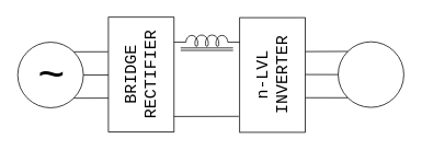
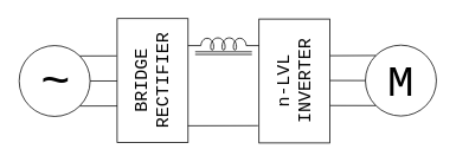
  <mxCell id="0" />
  <mxCell id="1" parent="0" />
  <mxCell id="2" style="edgeStyle=orthogonalEdgeStyle;rounded=0;orthogonalLoop=1;jettySize=auto;html=1;exitX=1;exitY=0.5;exitDx=0;exitDy=0;endArrow=none;endFill=0;fontSize=56;entryX=0;entryY=0.5;entryDx=0;entryDy=0;" parent="1" source="5" target="12" edge="1"><mxGeometry relative="1" as="geometry"><mxPoint x="126" y="91" as="targetPoint" /></mxGeometry></mxCell>
  <mxCell id="3" style="rounded=0;orthogonalLoop=1;jettySize=auto;html=1;exitX=1;exitY=1;exitDx=0;exitDy=0;endArrow=none;endFill=0;fontSize=56;entryX=0.001;entryY=0.705;entryDx=0;entryDy=0;entryPerimeter=0;" parent="1" source="5" target="12" edge="1"><mxGeometry relative="1" as="geometry"><mxPoint x="121" y="120" as="targetPoint" /></mxGeometry></mxCell>
  <mxCell id="4" style="edgeStyle=none;rounded=0;orthogonalLoop=1;jettySize=auto;html=1;exitX=1;exitY=0;exitDx=0;exitDy=0;entryX=-0.006;entryY=0.301;entryDx=0;entryDy=0;entryPerimeter=0;fontFamily=Courier New;fontSize=20;endArrow=none;endFill=0;" parent="1" source="5" target="12" edge="1"><mxGeometry relative="1" as="geometry" /></mxCell>
  <mxCell id="5" value="" style="ellipse;whiteSpace=wrap;html=1;aspect=fixed;fillColor=none;" parent="1" vertex="1"><mxGeometry x="20.5" y="51" width="80" height="80" as="geometry" /></mxCell>
  <mxCell id="6" value="&lt;div style=&quot;font-size: 56px;&quot;&gt;&lt;div style=&quot;font-size: 56px;&quot; align=&quot;center&quot;&gt;&lt;font style=&quot;font-size: 56px;&quot; face=&quot;Courier New&quot;&gt;~&lt;br style=&quot;font-size: 56px;&quot;&gt;&lt;/font&gt;&lt;/div&gt;&lt;font style=&quot;font-size: 56px;&quot; face=&quot;Courier New&quot;&gt;&lt;/font&gt;&lt;/div&gt;" style="text;html=1;resizable=0;points=[];autosize=1;align=left;verticalAlign=top;spacingTop=-4;fontSize=56;" parent="1" vertex="1"><mxGeometry x="42.5" y="54" width="30" height="20" as="geometry" /></mxCell>
  <mxCell id="7" style="rounded=0;orthogonalLoop=1;jettySize=auto;html=1;exitX=0;exitY=0;exitDx=0;exitDy=0;startArrow=none;startFill=0;startSize=3;endArrow=none;endFill=0;endSize=3;fontSize=56;entryX=1.004;entryY=0.296;entryDx=0;entryDy=0;entryPerimeter=0;" parent="1" source="10" target="13" edge="1"><mxGeometry relative="1" as="geometry"><mxPoint x="376" y="62.189" as="targetPoint" /></mxGeometry></mxCell>
  <mxCell id="8" style="rounded=0;orthogonalLoop=1;jettySize=auto;html=1;exitX=0;exitY=0.5;exitDx=0;exitDy=0;startArrow=none;startFill=0;startSize=3;endArrow=none;endFill=0;endSize=3;fontSize=56;entryX=1.001;entryY=0.496;entryDx=0;entryDy=0;entryPerimeter=0;" parent="1" source="10" target="13" edge="1"><mxGeometry relative="1" as="geometry"><mxPoint x="376" y="90.468" as="targetPoint" /></mxGeometry></mxCell>
  <mxCell id="9" style="edgeStyle=none;rounded=0;orthogonalLoop=1;jettySize=auto;html=1;exitX=0;exitY=1;exitDx=0;exitDy=0;entryX=1.003;entryY=0.698;entryDx=0;entryDy=0;entryPerimeter=0;endArrow=none;endFill=0;fontFamily=Courier New;fontSize=20;" parent="1" source="10" target="13" edge="1"><mxGeometry relative="1" as="geometry" /></mxCell>
  <mxCell id="10" value="" style="ellipse;whiteSpace=wrap;html=1;aspect=fixed;fillColor=none;" parent="1" vertex="1"><mxGeometry x="411" y="50.5" width="80" height="80" as="geometry" /></mxCell>
+ <mxCell id="11" value="&lt;font style=&quot;font-size: 50px&quot; face=&quot;Courier New&quot;&gt;M&lt;/font&gt;" style="text;html=1;resizable=0;points=[];autosize=1;align=left;verticalAlign=top;spacingTop=-4;fontSize=56;" parent="1" vertex="1"><mxGeometry x="434" y="51.5" width="45" height="75" as="geometry" /></mxCell>
  <mxCell id="12" value="BRIDGE RECTIFIER" style="rounded=0;whiteSpace=wrap;html=1;strokeColor=#000000;fillColor=none;horizontal=0;fontSize=20;fontFamily=Courier New;" parent="1" vertex="1"><mxGeometry x="131" y="20.5" width="80" height="140" as="geometry" /></mxCell>
  <mxCell id="13" value="n-LVL INVERTER" style="rounded=0;whiteSpace=wrap;html=1;strokeColor=#000000;fillColor=none;horizontal=0;fontSize=20;fontFamily=Courier New;" parent="1" vertex="1"><mxGeometry x="291" y="21" width="80" height="140" as="geometry" /></mxCell>
  <mxCell id="14" value="" style="endArrow=none;html=1;fontFamily=Courier New;fontSize=20;exitX=1.004;exitY=0.147;exitDx=0;exitDy=0;exitPerimeter=0;entryX=-0.008;entryY=0.143;entryDx=0;entryDy=0;entryPerimeter=0;" parent="1" edge="1"><mxGeometry width="50" height="50" relative="1" as="geometry"><mxPoint x="210.823" y="141.613" as="sourcePoint" /><mxPoint x="289.855" y="141.452" as="targetPoint" /></mxGeometry></mxCell>
  <mxCell id="15" value="" style="pointerEvents=1;verticalLabelPosition=bottom;shadow=0;dashed=0;align=center;fillColor=#ffffff;html=1;verticalAlign=top;strokeWidth=1;shape=mxgraph.electrical.inductors.magnetic_core;direction=north;fontFamily=Courier New;fontSize=20;" vertex="1" parent="1"><mxGeometry x="219" y="58" width="64" height="3" as="geometry" /></mxCell>
  <mxCell id="16" value="" style="pointerEvents=1;verticalLabelPosition=bottom;shadow=0;dashed=0;align=center;fillColor=#ffffff;html=1;verticalAlign=top;strokeWidth=1;shape=mxgraph.electrical.inductors.inductor_5;fontFamily=Courier New;fontSize=20;" vertex="1" parent="1"><mxGeometry x="211" y="42" width="80" height="14" as="geometry" /></mxCell>
